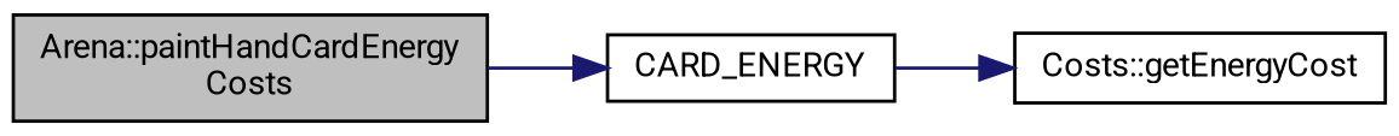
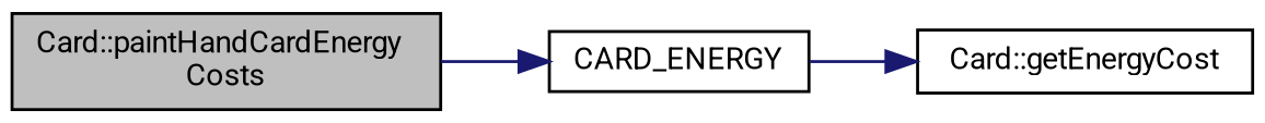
  digraph {
    fontname=Roboto
    rankdir=LR
    node [color=black fontname=Roboto fontsize=10 shape=record]
    edge [color=midnightblue fontname=Roboto fontsize=10 labelfontname=Helvetica labelfontsize=10 style=solid]
-   n1 [fillcolor=grey75 fontcolor=black height=0.2 label="Arena::paintHandCardEnergy\lCosts" style=filled width=0.4]
+   n1 [fillcolor=grey75 fontcolor=black height=0.2 label="Card::paintHandCardEnergy\lCosts" style=filled width=0.4]
    n2 [height=0.2 label=CARD_ENERGY width=0.4]
-   n3 [height=0.2 label="Costs::getEnergyCost" width=0.4]
+   n3 [height=0.2 label="Card::getEnergyCost" width=0.4]
    n1 -> n2
    n2 -> n3
  }
